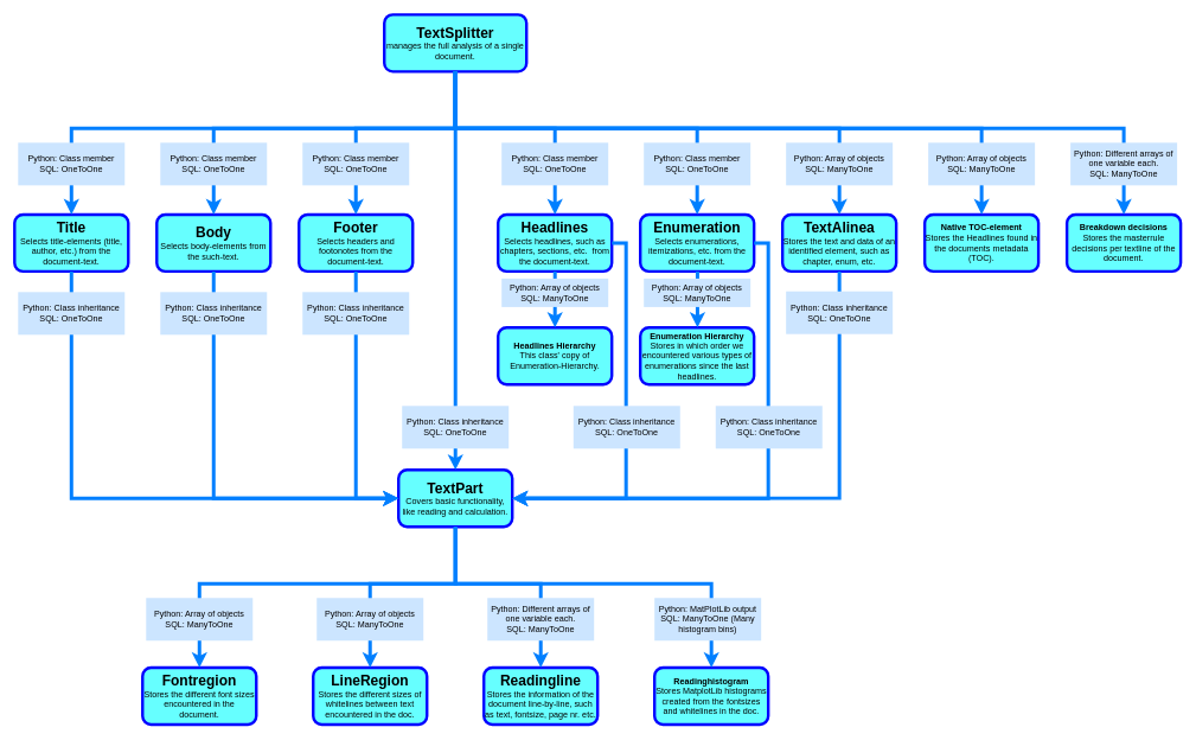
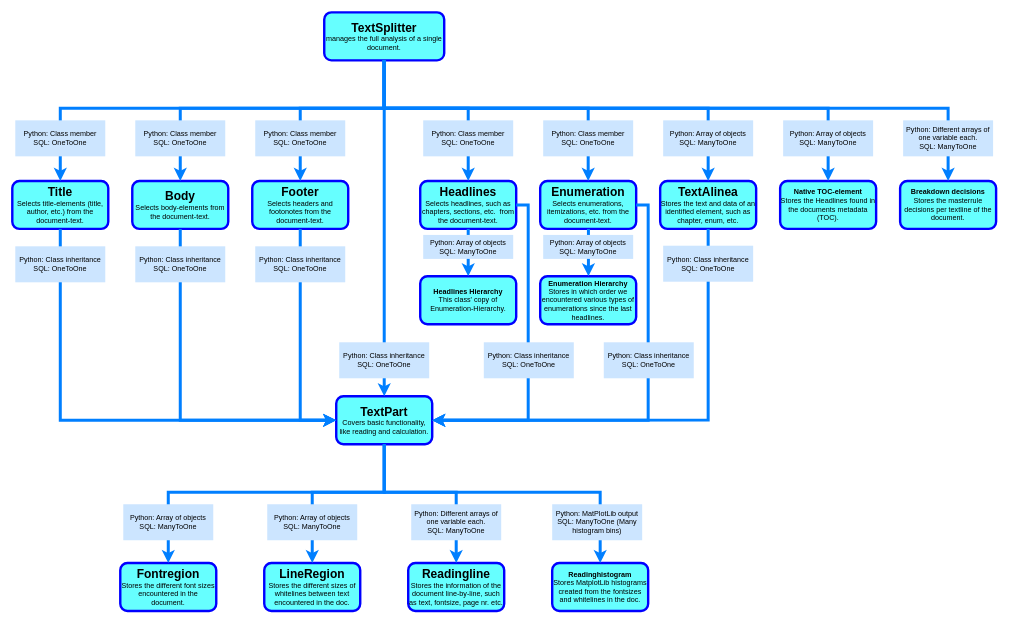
  <mxCell id="0" />
  <mxCell id="1" parent="0" />
  <mxCell id="2" value="&lt;div&gt;&lt;font style=&quot;font-size: 20px;&quot;&gt;&lt;b&gt;TextSplitter&lt;/b&gt;&lt;/font&gt;&lt;/div&gt;&lt;div&gt;manages the full analysis of a single document.&lt;br&gt;&lt;/div&gt;" style="rounded=1;whiteSpace=wrap;html=1;fillColor=#66FFFF;strokeWidth=4;strokeColor=#0000FF;" parent="1" vertex="1"><mxGeometry x="540" y="20" width="200" height="80" as="geometry" /></mxCell>
  <mxCell id="3" value="&lt;div&gt;&lt;font style=&quot;font-size: 20px;&quot;&gt;&lt;b&gt;Title&lt;/b&gt;&lt;/font&gt;&lt;/div&gt;&lt;div&gt;Selects title-elements (title, author, etc.) from the document-text.&lt;br&gt;&lt;/div&gt;" style="rounded=1;whiteSpace=wrap;html=1;fillColor=#66FFFF;strokeWidth=4;strokeColor=#0000FF;" parent="1" vertex="1"><mxGeometry x="20" y="301" width="160" height="80" as="geometry" /></mxCell>
- <mxCell id="4" value="&lt;b&gt;&lt;font style=&quot;font-size: 20px;&quot;&gt;Body&lt;/font&gt;&lt;/b&gt;&lt;div&gt;Selects body-elements from the such-text.&lt;br&gt;&lt;/div&gt;" style="rounded=1;whiteSpace=wrap;html=1;fillColor=#66FFFF;strokeWidth=4;strokeColor=#0000FF;" parent="1" vertex="1"><mxGeometry x="220" y="301" width="160" height="80" as="geometry" /></mxCell>
+ <mxCell id="4" value="&lt;b&gt;&lt;font style=&quot;font-size: 20px;&quot;&gt;Body&lt;/font&gt;&lt;/b&gt;&lt;div&gt;Selects body-elements from the document-text.&lt;br&gt;&lt;/div&gt;" style="rounded=1;whiteSpace=wrap;html=1;fillColor=#66FFFF;strokeWidth=4;strokeColor=#0000FF;" parent="1" vertex="1"><mxGeometry x="220" y="301" width="160" height="80" as="geometry" /></mxCell>
  <mxCell id="5" value="&lt;div&gt;&lt;font style=&quot;font-size: 20px;&quot;&gt;&lt;b&gt;Footer&lt;/b&gt;&lt;/font&gt;&lt;/div&gt;&lt;div&gt;Selects headers and footonotes from the document-text.&lt;br&gt;&lt;/div&gt;" style="rounded=1;whiteSpace=wrap;html=1;fillColor=#66FFFF;strokeWidth=4;strokeColor=#0000FF;" parent="1" vertex="1"><mxGeometry x="420" y="301" width="160" height="80" as="geometry" /></mxCell>
  <mxCell id="6" value="&lt;b&gt;&lt;font style=&quot;font-size: 20px;&quot;&gt;Headlines&lt;/font&gt;&lt;/b&gt;&lt;div&gt;Selects headlines, such as chapters, sections, etc.&amp;nbsp; from the document-text.&lt;br&gt;&lt;/div&gt;" style="rounded=1;whiteSpace=wrap;html=1;fillColor=#66FFFF;strokeWidth=4;strokeColor=#0000FF;" parent="1" vertex="1"><mxGeometry x="700" y="301" width="160" height="80" as="geometry" /></mxCell>
  <mxCell id="7" value="&lt;b&gt;&lt;font style=&quot;font-size: 20px;&quot;&gt;Enumeration&lt;/font&gt;&lt;/b&gt;&lt;div&gt;Selects enumerations, itemizations, etc. from the document-text.&lt;br&gt;&lt;/div&gt;" style="rounded=1;whiteSpace=wrap;html=1;fillColor=#66FFFF;strokeWidth=4;strokeColor=#0000FF;" parent="1" vertex="1"><mxGeometry x="900" y="301" width="160" height="80" as="geometry" /></mxCell>
  <mxCell id="8" value="&lt;div&gt;&lt;font style=&quot;font-size: 20px;&quot;&gt;&lt;b&gt;TextAlinea&lt;/b&gt;&lt;/font&gt;&lt;/div&gt;&lt;div&gt;Stores the text and data of an identified element, such as chapter, enum, etc.&lt;br&gt;&lt;/div&gt;" style="rounded=1;whiteSpace=wrap;html=1;fillColor=#66FFFF;strokeWidth=4;strokeColor=#0000FF;" parent="1" vertex="1"><mxGeometry x="1100" y="301" width="160" height="80" as="geometry" /></mxCell>
  <mxCell id="9" value="&lt;div&gt;&lt;font style=&quot;font-size: 20px;&quot;&gt;&lt;b&gt;TextPart&lt;/b&gt;&lt;/font&gt;&lt;/div&gt;&lt;div&gt;Covers basic functionality, like reading and calculation.&lt;br&gt;&lt;/div&gt;" style="rounded=1;whiteSpace=wrap;html=1;fillColor=#66FFFF;strokeWidth=4;strokeColor=#0000FF;" parent="1" vertex="1"><mxGeometry x="560" y="660" width="160" height="80" as="geometry" /></mxCell>
  <mxCell id="10" value="&lt;b&gt;&lt;font style=&quot;font-size: 20px;&quot;&gt;Fontregion&lt;/font&gt;&lt;/b&gt;&lt;div&gt;Stores the different font sizes encountered in the document.&lt;br&gt;&lt;/div&gt;" style="rounded=1;whiteSpace=wrap;html=1;fillColor=#66FFFF;strokeWidth=4;strokeColor=#0000FF;" parent="1" vertex="1"><mxGeometry x="200" y="938" width="160" height="80" as="geometry" /></mxCell>
  <mxCell id="11" value="&lt;b&gt;&lt;font style=&quot;font-size: 20px;&quot;&gt;Readingline&lt;/font&gt;&lt;/b&gt;&lt;div&gt;Stores the information of the document line-by-line, such as text, fontsize, page nr. etc.&lt;br&gt;&lt;/div&gt;" style="rounded=1;whiteSpace=wrap;html=1;fillColor=#66FFFF;strokeWidth=4;strokeColor=#0000FF;" parent="1" vertex="1"><mxGeometry x="680" y="938" width="160" height="80" as="geometry" /></mxCell>
  <mxCell id="12" value="&lt;b&gt;&lt;font style=&quot;font-size: 20px;&quot;&gt;LineRegion&lt;/font&gt;&lt;/b&gt;&lt;div&gt;Stores the different sizes of whitelines between text encountered in the doc.&lt;br&gt;&lt;/div&gt;" style="rounded=1;whiteSpace=wrap;html=1;fillColor=#66FFFF;strokeWidth=4;strokeColor=#0000FF;" parent="1" vertex="1"><mxGeometry x="440" y="938" width="160" height="80" as="geometry" /></mxCell>
  <mxCell id="13" value="&lt;b&gt;Readinghistogram&lt;/b&gt;&lt;div&gt;Stores MatplotLib histograms created from the fontsizes and whitelines in the doc.&lt;br&gt;&lt;/div&gt;" style="rounded=1;whiteSpace=wrap;html=1;fillColor=#66FFFF;strokeWidth=4;strokeColor=#0000FF;" parent="1" vertex="1"><mxGeometry x="920" y="938" width="160" height="80" as="geometry" /></mxCell>
  <mxCell id="14" value="&lt;b style=&quot;&quot;&gt;&lt;font style=&quot;font-size: 12px;&quot;&gt;Headlines Hierarchy&lt;br&gt;&lt;/font&gt;&lt;/b&gt;&lt;div&gt;This class' copy of Enumeration-Hierarchy.&lt;br&gt;&lt;/div&gt;" style="rounded=1;whiteSpace=wrap;html=1;fillColor=#66FFFF;strokeWidth=4;strokeColor=#0000FF;" parent="1" vertex="1"><mxGeometry x="700" y="460" width="160" height="80" as="geometry" /></mxCell>
  <mxCell id="15" value="&lt;b&gt;&lt;font style=&quot;font-size: 12px;&quot;&gt;Enumeration Hierarchy&lt;font style=&quot;font-size: 12px;&quot;&gt;&lt;br&gt;&lt;/font&gt;&lt;/font&gt;&lt;/b&gt;&lt;div&gt;Stores in which order we encountered various types of enumerations since the last headlines.&lt;br&gt;&lt;/div&gt;" style="rounded=1;whiteSpace=wrap;html=1;fillColor=#66FFFF;strokeWidth=4;strokeColor=#0000FF;" parent="1" vertex="1"><mxGeometry x="900" y="460" width="160" height="80" as="geometry" /></mxCell>
  <mxCell id="16" value="&lt;div&gt;&lt;b&gt;Native TOC-element&lt;/b&gt;&lt;/div&gt;&lt;div&gt;Stores the Headlines found in the documents metadata (TOC).&lt;br&gt;&lt;/div&gt;" style="rounded=1;whiteSpace=wrap;html=1;fillColor=#66FFFF;strokeWidth=4;strokeColor=#0000FF;" parent="1" vertex="1"><mxGeometry x="1300" y="301" width="160" height="80" as="geometry" /></mxCell>
  <mxCell id="17" value="" style="endArrow=classic;html=1;rounded=0;exitX=0.5;exitY=1;exitDx=0;exitDy=0;entryX=0.5;entryY=0;entryDx=0;entryDy=0;strokeWidth=5;strokeColor=#007FFF;" parent="1" source="9" target="10" edge="1"><mxGeometry width="50" height="50" relative="1" as="geometry"><mxPoint x="650" y="850" as="sourcePoint" /><mxPoint x="700" y="800" as="targetPoint" /><Array as="points"><mxPoint x="640" y="820" /><mxPoint x="280" y="820" /></Array></mxGeometry></mxCell>
  <mxCell id="18" value="" style="endArrow=classic;html=1;rounded=0;entryX=0.5;entryY=0;entryDx=0;entryDy=0;strokeWidth=5;strokeColor=#007FFF;" parent="1" edge="1"><mxGeometry width="50" height="50" relative="1" as="geometry"><mxPoint x="640" y="740" as="sourcePoint" /><mxPoint x="520" y="938" as="targetPoint" /><Array as="points"><mxPoint x="640" y="820" /><mxPoint x="520" y="820" /></Array></mxGeometry></mxCell>
  <mxCell id="19" value="" style="endArrow=classic;html=1;rounded=0;entryX=0.5;entryY=0;entryDx=0;entryDy=0;strokeWidth=5;strokeColor=#007FFF;" parent="1" target="11" edge="1"><mxGeometry width="50" height="50" relative="1" as="geometry"><mxPoint x="640" y="740" as="sourcePoint" /><mxPoint x="530" y="948" as="targetPoint" /><Array as="points"><mxPoint x="640" y="820" /><mxPoint x="760" y="820" /></Array></mxGeometry></mxCell>
  <mxCell id="20" value="" style="endArrow=classic;html=1;rounded=0;entryX=0.5;entryY=0;entryDx=0;entryDy=0;strokeWidth=5;strokeColor=#007FFF;" parent="1" edge="1"><mxGeometry width="50" height="50" relative="1" as="geometry"><mxPoint x="1000" y="820" as="sourcePoint" /><mxPoint x="1000" y="938" as="targetPoint" /><Array as="points"><mxPoint x="640" y="820" /><mxPoint x="1000" y="820" /></Array></mxGeometry></mxCell>
  <mxCell id="21" value="&lt;div&gt;Python: Array of objects&lt;/div&gt;&lt;div&gt;SQL: ManyToOne&lt;br&gt;&lt;/div&gt;" style="rounded=0;whiteSpace=wrap;html=1;strokeColor=none;fillColor=#CCE5FF;" parent="1" vertex="1"><mxGeometry x="205" y="840" width="150" height="60" as="geometry" /></mxCell>
  <mxCell id="22" value="&lt;div&gt;Python: Array of objects&lt;/div&gt;&lt;div&gt;SQL: ManyToOne&lt;br&gt;&lt;/div&gt;" style="rounded=0;whiteSpace=wrap;html=1;strokeColor=none;fillColor=#CCE5FF;" parent="1" vertex="1"><mxGeometry x="445" y="840" width="150" height="60" as="geometry" /></mxCell>
  <mxCell id="23" value="&lt;div&gt;Python: Different arrays of one variable each.&lt;br&gt;&lt;/div&gt;&lt;div&gt;SQL: ManyToOne&lt;br&gt;&lt;/div&gt;" style="rounded=0;whiteSpace=wrap;html=1;strokeColor=none;fillColor=#CCE5FF;" parent="1" vertex="1"><mxGeometry x="685" y="840" width="150" height="60" as="geometry" /></mxCell>
  <mxCell id="24" value="" style="endArrow=classic;html=1;rounded=0;entryX=0.5;entryY=0;entryDx=0;entryDy=0;strokeWidth=5;strokeColor=#007FFF;" parent="1" target="5" edge="1"><mxGeometry width="50" height="50" relative="1" as="geometry"><mxPoint x="640" y="100" as="sourcePoint" /><mxPoint x="520" y="298" as="targetPoint" /><Array as="points"><mxPoint x="640" y="180" /><mxPoint x="500" y="180" /></Array></mxGeometry></mxCell>
  <mxCell id="25" value="" style="endArrow=classic;html=1;rounded=0;entryX=0.5;entryY=0;entryDx=0;entryDy=0;strokeWidth=5;strokeColor=#007FFF;" parent="1" target="4" edge="1"><mxGeometry width="50" height="50" relative="1" as="geometry"><mxPoint x="640" y="100" as="sourcePoint" /><mxPoint x="330" y="260" as="targetPoint" /><Array as="points"><mxPoint x="640" y="180" /><mxPoint x="300" y="180" /></Array></mxGeometry></mxCell>
  <mxCell id="26" value="" style="endArrow=classic;html=1;rounded=0;entryX=0.5;entryY=0;entryDx=0;entryDy=0;strokeWidth=5;strokeColor=#007FFF;" parent="1" target="3" edge="1"><mxGeometry width="50" height="50" relative="1" as="geometry"><mxPoint x="639.96" y="100" as="sourcePoint" /><mxPoint x="-13" y="237.04" as="targetPoint" /><Array as="points"><mxPoint x="639.96" y="180" /><mxPoint x="100" y="180" /></Array></mxGeometry></mxCell>
  <mxCell id="27" value="" style="endArrow=classic;html=1;rounded=0;entryX=0.5;entryY=0;entryDx=0;entryDy=0;strokeWidth=5;strokeColor=#007FFF;" parent="1" target="6" edge="1"><mxGeometry width="50" height="50" relative="1" as="geometry"><mxPoint x="640" y="100" as="sourcePoint" /><mxPoint x="190" y="300" as="targetPoint" /><Array as="points"><mxPoint x="640" y="180" /><mxPoint x="780" y="180" /></Array></mxGeometry></mxCell>
  <mxCell id="28" value="" style="endArrow=classic;html=1;rounded=0;entryX=0.5;entryY=0;entryDx=0;entryDy=0;strokeWidth=5;strokeColor=#007FFF;" parent="1" target="7" edge="1"><mxGeometry width="50" height="50" relative="1" as="geometry"><mxPoint x="640" y="100" as="sourcePoint" /><mxPoint x="790" y="270" as="targetPoint" /><Array as="points"><mxPoint x="640" y="180" /><mxPoint x="980" y="180" /></Array></mxGeometry></mxCell>
  <mxCell id="29" value="" style="endArrow=classic;html=1;rounded=0;entryX=0.5;entryY=0;entryDx=0;entryDy=0;strokeWidth=5;strokeColor=#007FFF;exitX=0.5;exitY=1;exitDx=0;exitDy=0;" parent="1" source="2" target="8" edge="1"><mxGeometry width="50" height="50" relative="1" as="geometry"><mxPoint x="840" y="100" as="sourcePoint" /><mxPoint x="1180" y="260" as="targetPoint" /><Array as="points"><mxPoint x="640" y="180" /><mxPoint x="1180" y="180" /></Array></mxGeometry></mxCell>
  <mxCell id="30" value="" style="endArrow=classic;html=1;rounded=0;entryX=0.5;entryY=0;entryDx=0;entryDy=0;strokeColor=#007FFF;strokeWidth=5;" parent="1" target="9" edge="1"><mxGeometry width="50" height="50" relative="1" as="geometry"><mxPoint x="640" y="180" as="sourcePoint" /><mxPoint x="620" y="330" as="targetPoint" /></mxGeometry></mxCell>
  <mxCell id="31" value="&lt;div&gt;Python: Class inheritance&lt;br&gt;&lt;/div&gt;&lt;div&gt;SQL: OneToOne&lt;br&gt;&lt;/div&gt;" style="rounded=0;whiteSpace=wrap;html=1;strokeColor=none;fillColor=#CCE5FF;" parent="1" vertex="1"><mxGeometry x="565" y="570" width="150" height="60" as="geometry" /></mxCell>
  <mxCell id="32" value="" style="endArrow=classic;html=1;rounded=0;entryX=0.5;entryY=0;entryDx=0;entryDy=0;strokeWidth=5;strokeColor=#007FFF;exitX=0.5;exitY=1;exitDx=0;exitDy=0;" parent="1" source="2" edge="1"><mxGeometry width="50" height="50" relative="1" as="geometry"><mxPoint x="840" y="100" as="sourcePoint" /><mxPoint x="1380" y="301" as="targetPoint" /><Array as="points"><mxPoint x="640" y="180" /><mxPoint x="1380" y="180" /></Array></mxGeometry></mxCell>
  <mxCell id="33" value="&lt;div&gt;Python: Class member&lt;br&gt;&lt;/div&gt;&lt;div&gt;SQL: OneToOne&lt;br&gt;&lt;/div&gt;" style="rounded=0;whiteSpace=wrap;html=1;strokeColor=none;fillColor=#CCE5FF;" parent="1" vertex="1"><mxGeometry x="25" y="200" width="150" height="60" as="geometry" /></mxCell>
  <mxCell id="34" value="&lt;div&gt;Python: Class member&lt;br&gt;&lt;/div&gt;&lt;div&gt;SQL: OneToOne&lt;br&gt;&lt;/div&gt;" style="rounded=0;whiteSpace=wrap;html=1;strokeColor=none;fillColor=#CCE5FF;" parent="1" vertex="1"><mxGeometry x="225" y="200" width="150" height="60" as="geometry" /></mxCell>
  <mxCell id="35" value="&lt;div&gt;Python: Class member&lt;br&gt;&lt;/div&gt;&lt;div&gt;SQL: OneToOne&lt;br&gt;&lt;/div&gt;" style="rounded=0;whiteSpace=wrap;html=1;strokeColor=none;fillColor=#CCE5FF;" parent="1" vertex="1"><mxGeometry x="425" y="200" width="150" height="60" as="geometry" /></mxCell>
  <mxCell id="36" value="&lt;div&gt;Python: Class member&lt;br&gt;&lt;/div&gt;&lt;div&gt;SQL: OneToOne&lt;br&gt;&lt;/div&gt;" style="rounded=0;whiteSpace=wrap;html=1;strokeColor=none;fillColor=#CCE5FF;" parent="1" vertex="1"><mxGeometry x="705" y="200" width="150" height="60" as="geometry" /></mxCell>
  <mxCell id="37" value="&lt;div&gt;Python: Class member&lt;br&gt;&lt;/div&gt;&lt;div&gt;SQL: OneToOne&lt;br&gt;&lt;/div&gt;" style="rounded=0;whiteSpace=wrap;html=1;strokeColor=none;fillColor=#CCE5FF;" parent="1" vertex="1"><mxGeometry x="905" y="200" width="150" height="60" as="geometry" /></mxCell>
  <mxCell id="38" value="&lt;div&gt;Python: Array of objects&lt;/div&gt;&lt;div&gt;SQL: ManyToOne&lt;br&gt;&lt;/div&gt;" style="rounded=0;whiteSpace=wrap;html=1;strokeColor=none;fillColor=#CCE5FF;" parent="1" vertex="1"><mxGeometry x="1105" y="200" width="150" height="60" as="geometry" /></mxCell>
  <mxCell id="39" value="&lt;div&gt;Python: Array of objects&lt;/div&gt;&lt;div&gt;SQL: ManyToOne&lt;br&gt;&lt;/div&gt;" style="rounded=0;whiteSpace=wrap;html=1;strokeColor=none;fillColor=#CCE5FF;" parent="1" vertex="1"><mxGeometry x="1305" y="200" width="150" height="60" as="geometry" /></mxCell>
  <mxCell id="40" value="" style="endArrow=classic;html=1;rounded=0;exitX=0.5;exitY=1;exitDx=0;exitDy=0;entryX=0;entryY=0.5;entryDx=0;entryDy=0;strokeColor=#007FFF;strokeWidth=5;" parent="1" source="3" target="9" edge="1"><mxGeometry width="50" height="50" relative="1" as="geometry"><mxPoint x="460" y="560" as="sourcePoint" /><mxPoint x="510" y="510" as="targetPoint" /><Array as="points"><mxPoint x="100" y="700" /></Array></mxGeometry></mxCell>
  <mxCell id="41" value="" style="endArrow=classic;html=1;rounded=0;exitX=0.5;exitY=1;exitDx=0;exitDy=0;entryX=0;entryY=0.5;entryDx=0;entryDy=0;strokeColor=#007FFF;strokeWidth=5;" parent="1" source="4" target="9" edge="1"><mxGeometry width="50" height="50" relative="1" as="geometry"><mxPoint x="110" y="391" as="sourcePoint" /><mxPoint x="570" y="710" as="targetPoint" /><Array as="points"><mxPoint x="300" y="700" /></Array></mxGeometry></mxCell>
  <mxCell id="42" value="" style="endArrow=classic;html=1;rounded=0;exitX=0.5;exitY=1;exitDx=0;exitDy=0;strokeColor=#007FFF;strokeWidth=5;" parent="1" source="5" edge="1"><mxGeometry width="50" height="50" relative="1" as="geometry"><mxPoint x="310" y="391" as="sourcePoint" /><mxPoint x="560" y="700" as="targetPoint" /><Array as="points"><mxPoint x="500" y="700" /></Array></mxGeometry></mxCell>
  <mxCell id="43" value="&lt;div&gt;Python: MatPlotLib output&lt;br&gt;&lt;/div&gt;&lt;div&gt;SQL: ManyToOne (Many histogram bins)&lt;br&gt;&lt;/div&gt;" style="rounded=0;whiteSpace=wrap;html=1;strokeColor=none;fillColor=#CCE5FF;" parent="1" vertex="1"><mxGeometry x="920" y="840" width="150" height="60" as="geometry" /></mxCell>
  <mxCell id="44" value="&lt;div&gt;Python: Class inheritance&lt;br&gt;&lt;/div&gt;&lt;div&gt;SQL: OneToOne&lt;br&gt;&lt;/div&gt;" style="rounded=0;whiteSpace=wrap;html=1;strokeColor=none;fillColor=#CCE5FF;" parent="1" vertex="1"><mxGeometry x="425" y="410" width="150" height="60" as="geometry" /></mxCell>
  <mxCell id="45" value="&lt;div&gt;Python: Class inheritance&lt;br&gt;&lt;/div&gt;&lt;div&gt;SQL: OneToOne&lt;br&gt;&lt;/div&gt;" style="rounded=0;whiteSpace=wrap;html=1;strokeColor=none;fillColor=#CCE5FF;" parent="1" vertex="1"><mxGeometry x="225" y="410" width="150" height="60" as="geometry" /></mxCell>
  <mxCell id="46" value="&lt;div&gt;Python: Class inheritance&lt;br&gt;&lt;/div&gt;&lt;div&gt;SQL: OneToOne&lt;br&gt;&lt;/div&gt;" style="rounded=0;whiteSpace=wrap;html=1;strokeColor=none;fillColor=#CCE5FF;" parent="1" vertex="1"><mxGeometry x="25" y="410" width="150" height="60" as="geometry" /></mxCell>
  <mxCell id="47" value="" style="endArrow=classic;html=1;rounded=0;exitX=0.5;exitY=1;exitDx=0;exitDy=0;entryX=0.5;entryY=0;entryDx=0;entryDy=0;strokeColor=#007FFF;strokeWidth=5;" parent="1" source="6" target="14" edge="1"><mxGeometry width="50" height="50" relative="1" as="geometry"><mxPoint x="760" y="530" as="sourcePoint" /><mxPoint x="810" y="480" as="targetPoint" /></mxGeometry></mxCell>
  <mxCell id="48" value="" style="endArrow=classic;html=1;rounded=0;exitX=0.5;exitY=1;exitDx=0;exitDy=0;entryX=0.5;entryY=0;entryDx=0;entryDy=0;strokeColor=#007FFF;strokeWidth=5;" parent="1" edge="1"><mxGeometry width="50" height="50" relative="1" as="geometry"><mxPoint x="980.41" y="381" as="sourcePoint" /><mxPoint x="980.41" y="460" as="targetPoint" /></mxGeometry></mxCell>
  <mxCell id="49" value="&lt;div&gt;Python: Array of objects&lt;/div&gt;&lt;div&gt;SQL: ManyToOne&lt;br&gt;&lt;/div&gt;" style="rounded=0;whiteSpace=wrap;html=1;strokeColor=none;fillColor=#CCE5FF;" parent="1" vertex="1"><mxGeometry x="705" y="391" width="150" height="40" as="geometry" /></mxCell>
  <mxCell id="50" value="&lt;div&gt;Python: Array of objects&lt;/div&gt;&lt;div&gt;SQL: ManyToOne&lt;br&gt;&lt;/div&gt;" style="rounded=0;whiteSpace=wrap;html=1;strokeColor=none;fillColor=#CCE5FF;" parent="1" vertex="1"><mxGeometry x="905" y="391" width="150" height="40" as="geometry" /></mxCell>
  <mxCell id="51" value="" style="endArrow=classic;html=1;rounded=0;exitX=0.5;exitY=1;exitDx=0;exitDy=0;strokeColor=#007FFF;strokeWidth=5;" parent="1" source="8" edge="1"><mxGeometry width="50" height="50" relative="1" as="geometry"><mxPoint x="1180" y="540" as="sourcePoint" /><mxPoint x="720" y="700" as="targetPoint" /><Array as="points"><mxPoint x="1180" y="699.5" /></Array></mxGeometry></mxCell>
  <mxCell id="52" value="&lt;div&gt;Python: Class inheritance&lt;br&gt;&lt;/div&gt;&lt;div&gt;SQL: OneToOne&lt;br&gt;&lt;/div&gt;" style="rounded=0;whiteSpace=wrap;html=1;strokeColor=none;fillColor=#CCE5FF;" parent="1" vertex="1"><mxGeometry x="1105" y="409" width="150" height="60" as="geometry" /></mxCell>
  <mxCell id="53" value="&lt;div&gt;&lt;b&gt;Breakdown decisions&lt;br&gt;&lt;/b&gt;&lt;/div&gt;&lt;div&gt;Stores the masterrule decisions per textline of the document.&lt;br&gt;&lt;/div&gt;" style="rounded=1;whiteSpace=wrap;html=1;fillColor=#66FFFF;strokeWidth=4;strokeColor=#0000FF;" parent="1" vertex="1"><mxGeometry x="1500" y="301" width="160" height="80" as="geometry" /></mxCell>
  <mxCell id="54" value="" style="endArrow=classic;html=1;rounded=0;strokeWidth=5;strokeColor=#007FFF;exitX=0.5;exitY=1;exitDx=0;exitDy=0;entryX=0.5;entryY=0;entryDx=0;entryDy=0;" parent="1" target="53" edge="1"><mxGeometry width="50" height="50" relative="1" as="geometry"><mxPoint x="640" y="100" as="sourcePoint" /><mxPoint x="1600" y="260" as="targetPoint" /><Array as="points"><mxPoint x="640" y="180" /><mxPoint x="1580" y="180" /></Array></mxGeometry></mxCell>
  <mxCell id="55" value="&lt;div&gt;Python: Different arrays of one variable each.&lt;br&gt;&lt;/div&gt;&lt;div&gt;SQL: ManyToOne&lt;br&gt;&lt;/div&gt;" style="rounded=0;whiteSpace=wrap;html=1;strokeColor=none;fillColor=#CCE5FF;" parent="1" vertex="1"><mxGeometry x="1505" y="200" width="150" height="60" as="geometry" /></mxCell>
  <mxCell id="56" value="" style="endArrow=classic;html=1;rounded=0;strokeColor=#007FFF;strokeWidth=5;exitX=1;exitY=0.5;exitDx=0;exitDy=0;" edge="1" parent="1" source="6"><mxGeometry width="50" height="50" relative="1" as="geometry"><mxPoint x="880" y="340" as="sourcePoint" /><mxPoint x="720" y="700" as="targetPoint" /><Array as="points"><mxPoint x="880" y="341" /><mxPoint x="880" y="700" /></Array></mxGeometry></mxCell>
  <mxCell id="57" value="" style="endArrow=classic;html=1;rounded=0;strokeColor=#007FFF;strokeWidth=5;exitX=1;exitY=0.5;exitDx=0;exitDy=0;entryX=1;entryY=0.5;entryDx=0;entryDy=0;" edge="1" parent="1" source="7" target="9"><mxGeometry width="50" height="50" relative="1" as="geometry"><mxPoint x="870" y="351" as="sourcePoint" /><mxPoint x="730" y="710" as="targetPoint" /><Array as="points"><mxPoint x="1080" y="341" /><mxPoint x="1080" y="700" /></Array></mxGeometry></mxCell>
  <mxCell id="58" value="&lt;div&gt;Python: Class inheritance&lt;br&gt;&lt;/div&gt;&lt;div&gt;SQL: OneToOne&lt;br&gt;&lt;/div&gt;" style="rounded=0;whiteSpace=wrap;html=1;strokeColor=none;fillColor=#CCE5FF;" parent="1" vertex="1"><mxGeometry x="1006" y="570" width="150" height="60" as="geometry" /></mxCell>
  <mxCell id="59" value="&lt;div&gt;Python: Class inheritance&lt;br&gt;&lt;/div&gt;&lt;div&gt;SQL: OneToOne&lt;br&gt;&lt;/div&gt;" style="rounded=0;whiteSpace=wrap;html=1;strokeColor=none;fillColor=#CCE5FF;" parent="1" vertex="1"><mxGeometry x="806" y="570" width="150" height="60" as="geometry" /></mxCell>
